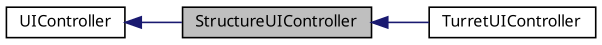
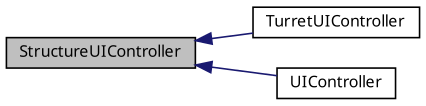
  digraph {
    fontname="Noto Sans"
    rankdir=LR
    node [color=black fillcolor=white fontname="Noto Sans" fontsize=10 shape=record style=filled]
    edge [color=midnightblue dir=back fontname="Noto Sans" fontsize=10 labelfontname=Helvetica labelfontsize=10 style=solid]
    n1 [fillcolor=grey75 fontcolor=black height=0.2 label=StructureUIController width=0.4]
    n2 [height=0.2 label=TurretUIController width=0.4]
    n3 [height=0.2 label=UIController width=0.4]
    n1 -> n2
-   n3 -> n1
+   n1 -> n3
  }
